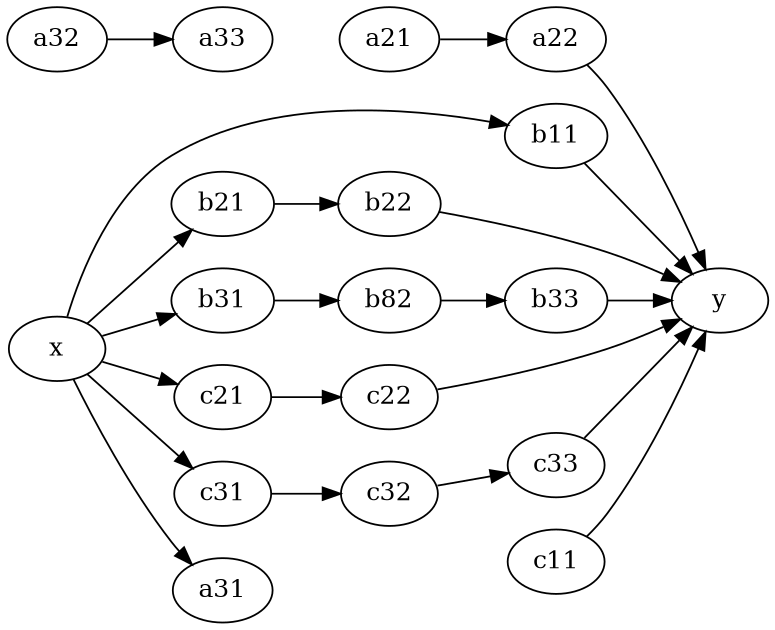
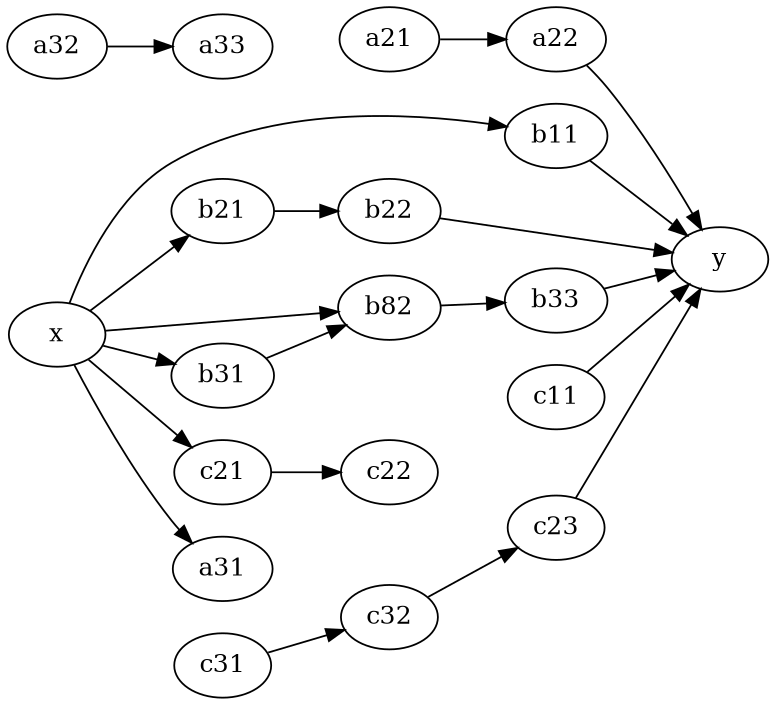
  digraph {
    rankdir=LR
    a21
    a22
    y
    a32
    a33
    b11
    b21
    b22
    n9 [label=b82]
    b31
    b33
    c11
    c21
    c22
    c31
    c32
-   c33
+   c33 [label=c23]
    x
    a31
    a21 -> a22
    a22 -> y
    a32 -> a33
    b11 -> y
    b21 -> b22
    b22 -> y
    n9 -> b33
    b31 -> n9
    b33 -> y
    c11 -> y
    c21 -> c22
-   c22 -> y
    c31 -> c32
    c32 -> c33
    c33 -> y
    x -> b11
    x -> b21
    x -> b31
    x -> c21
-   x -> c31
+   x -> n9
    x -> a31
  }
